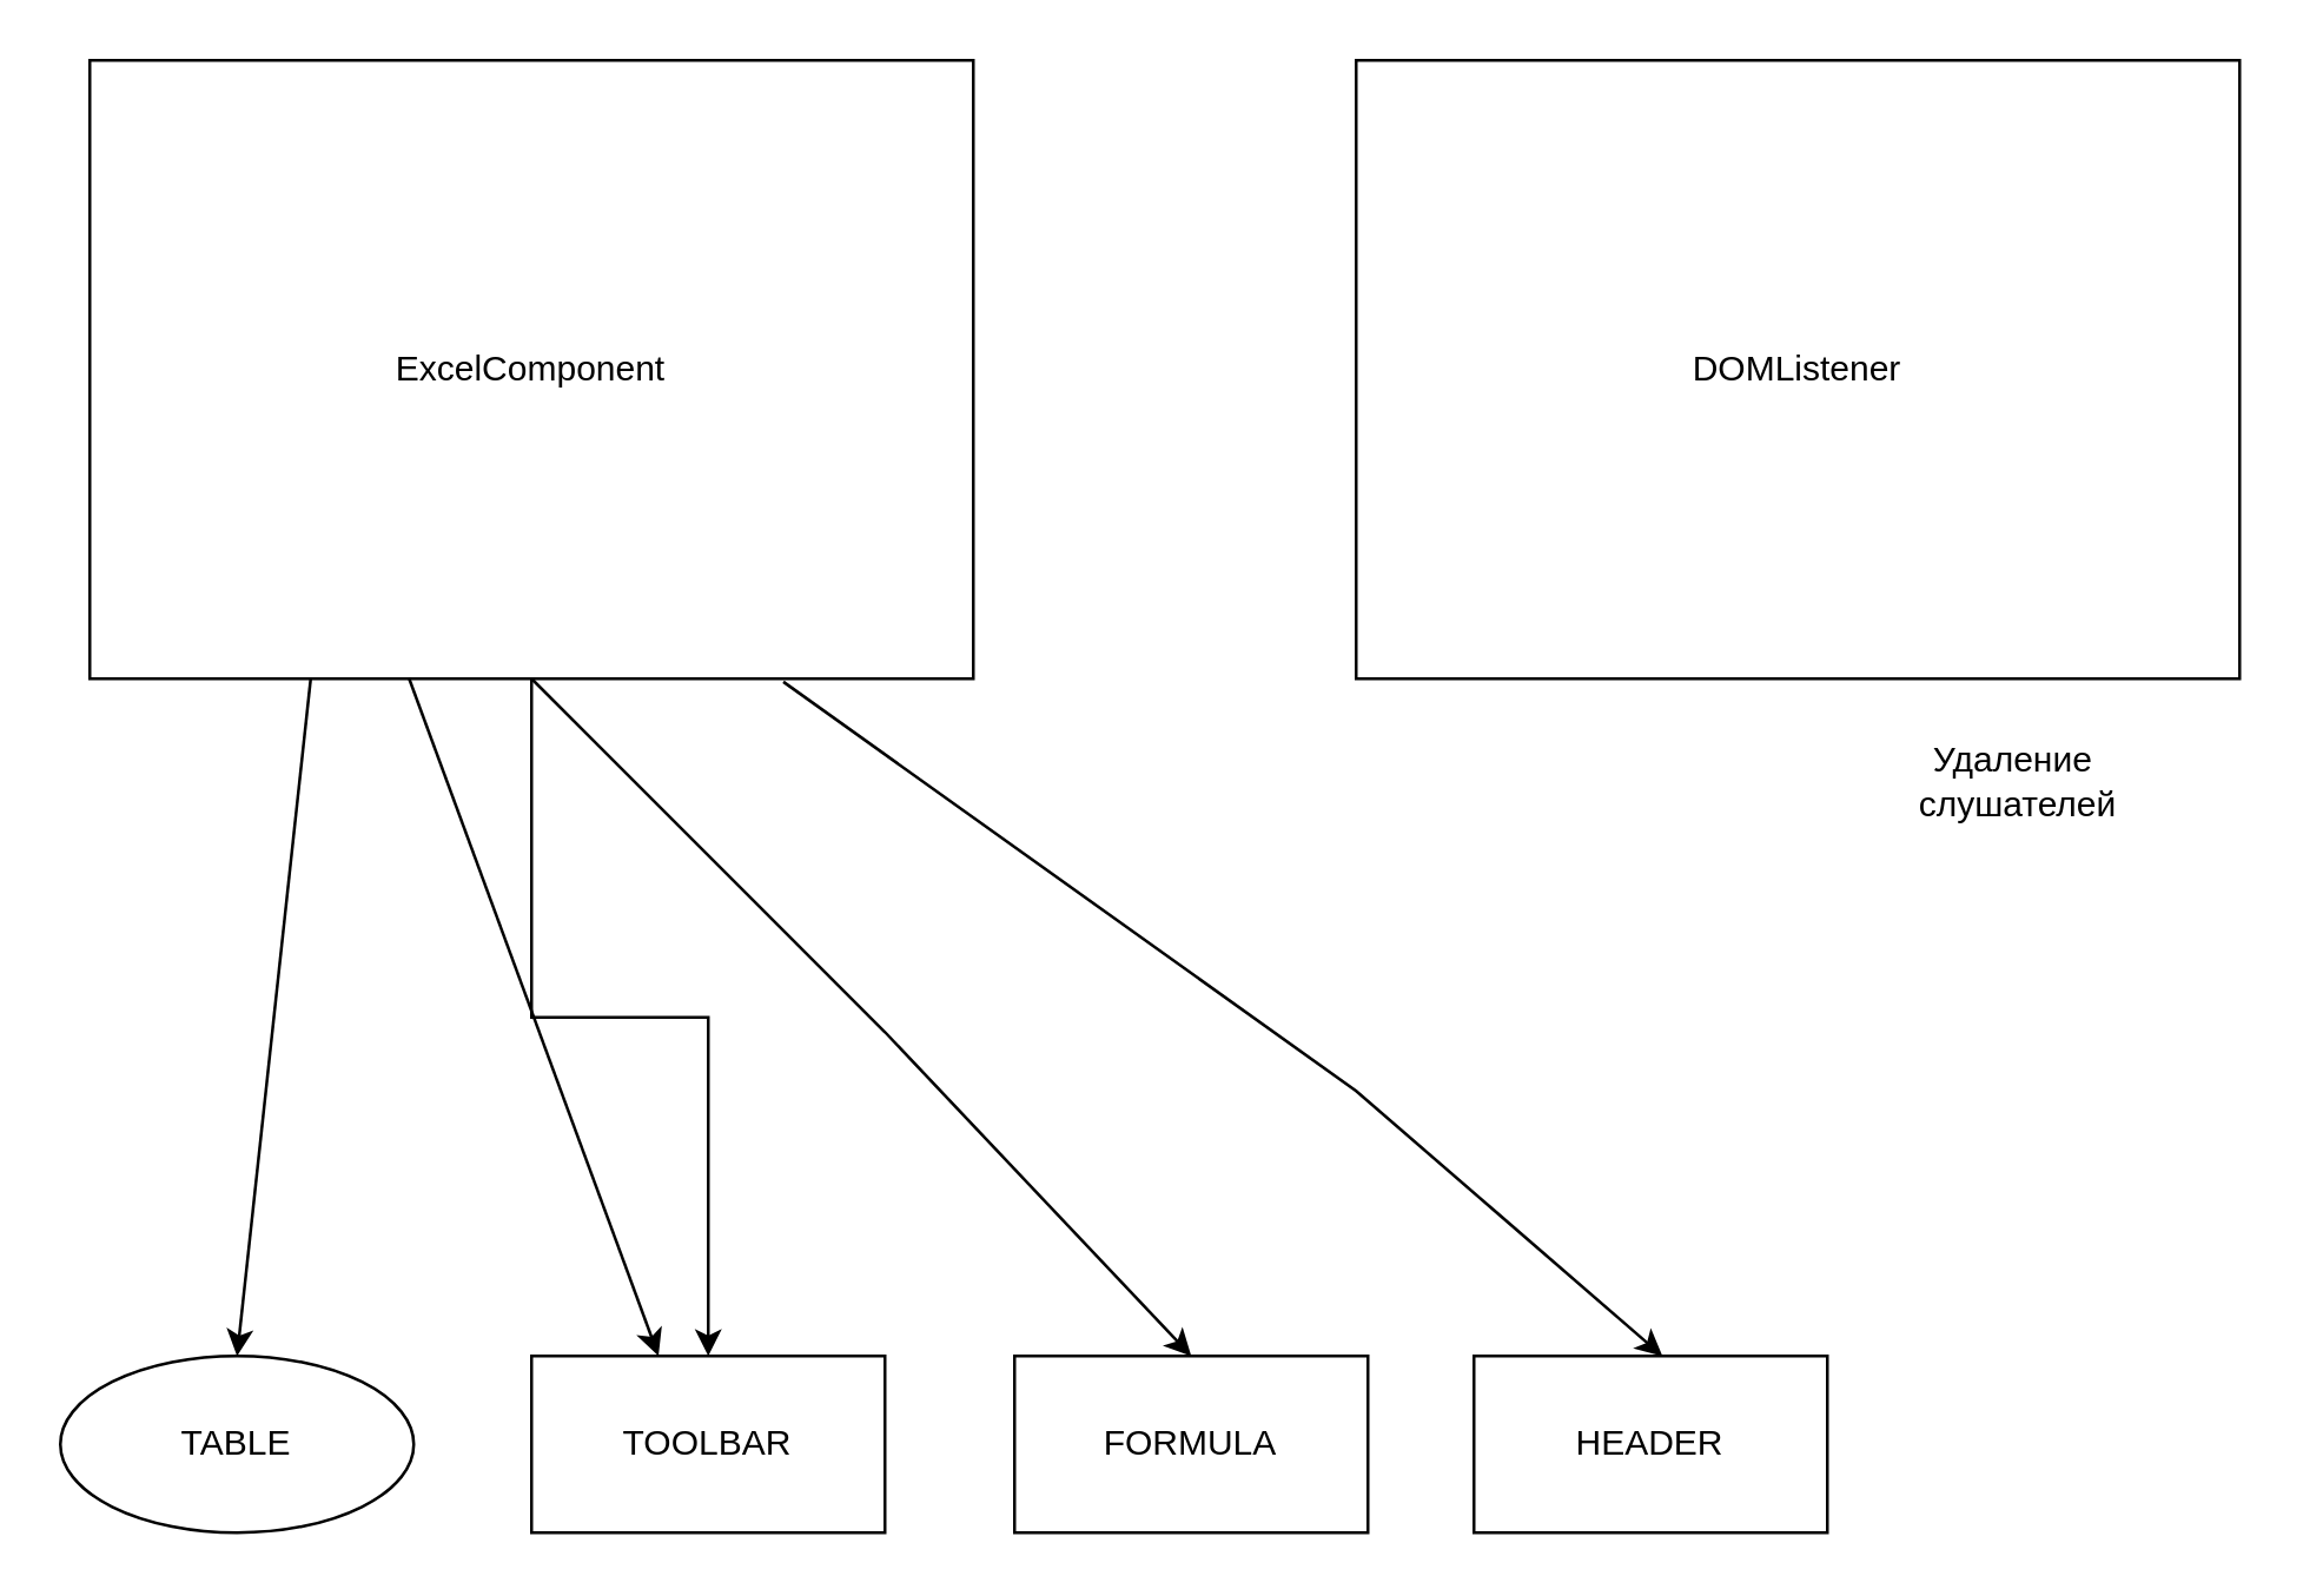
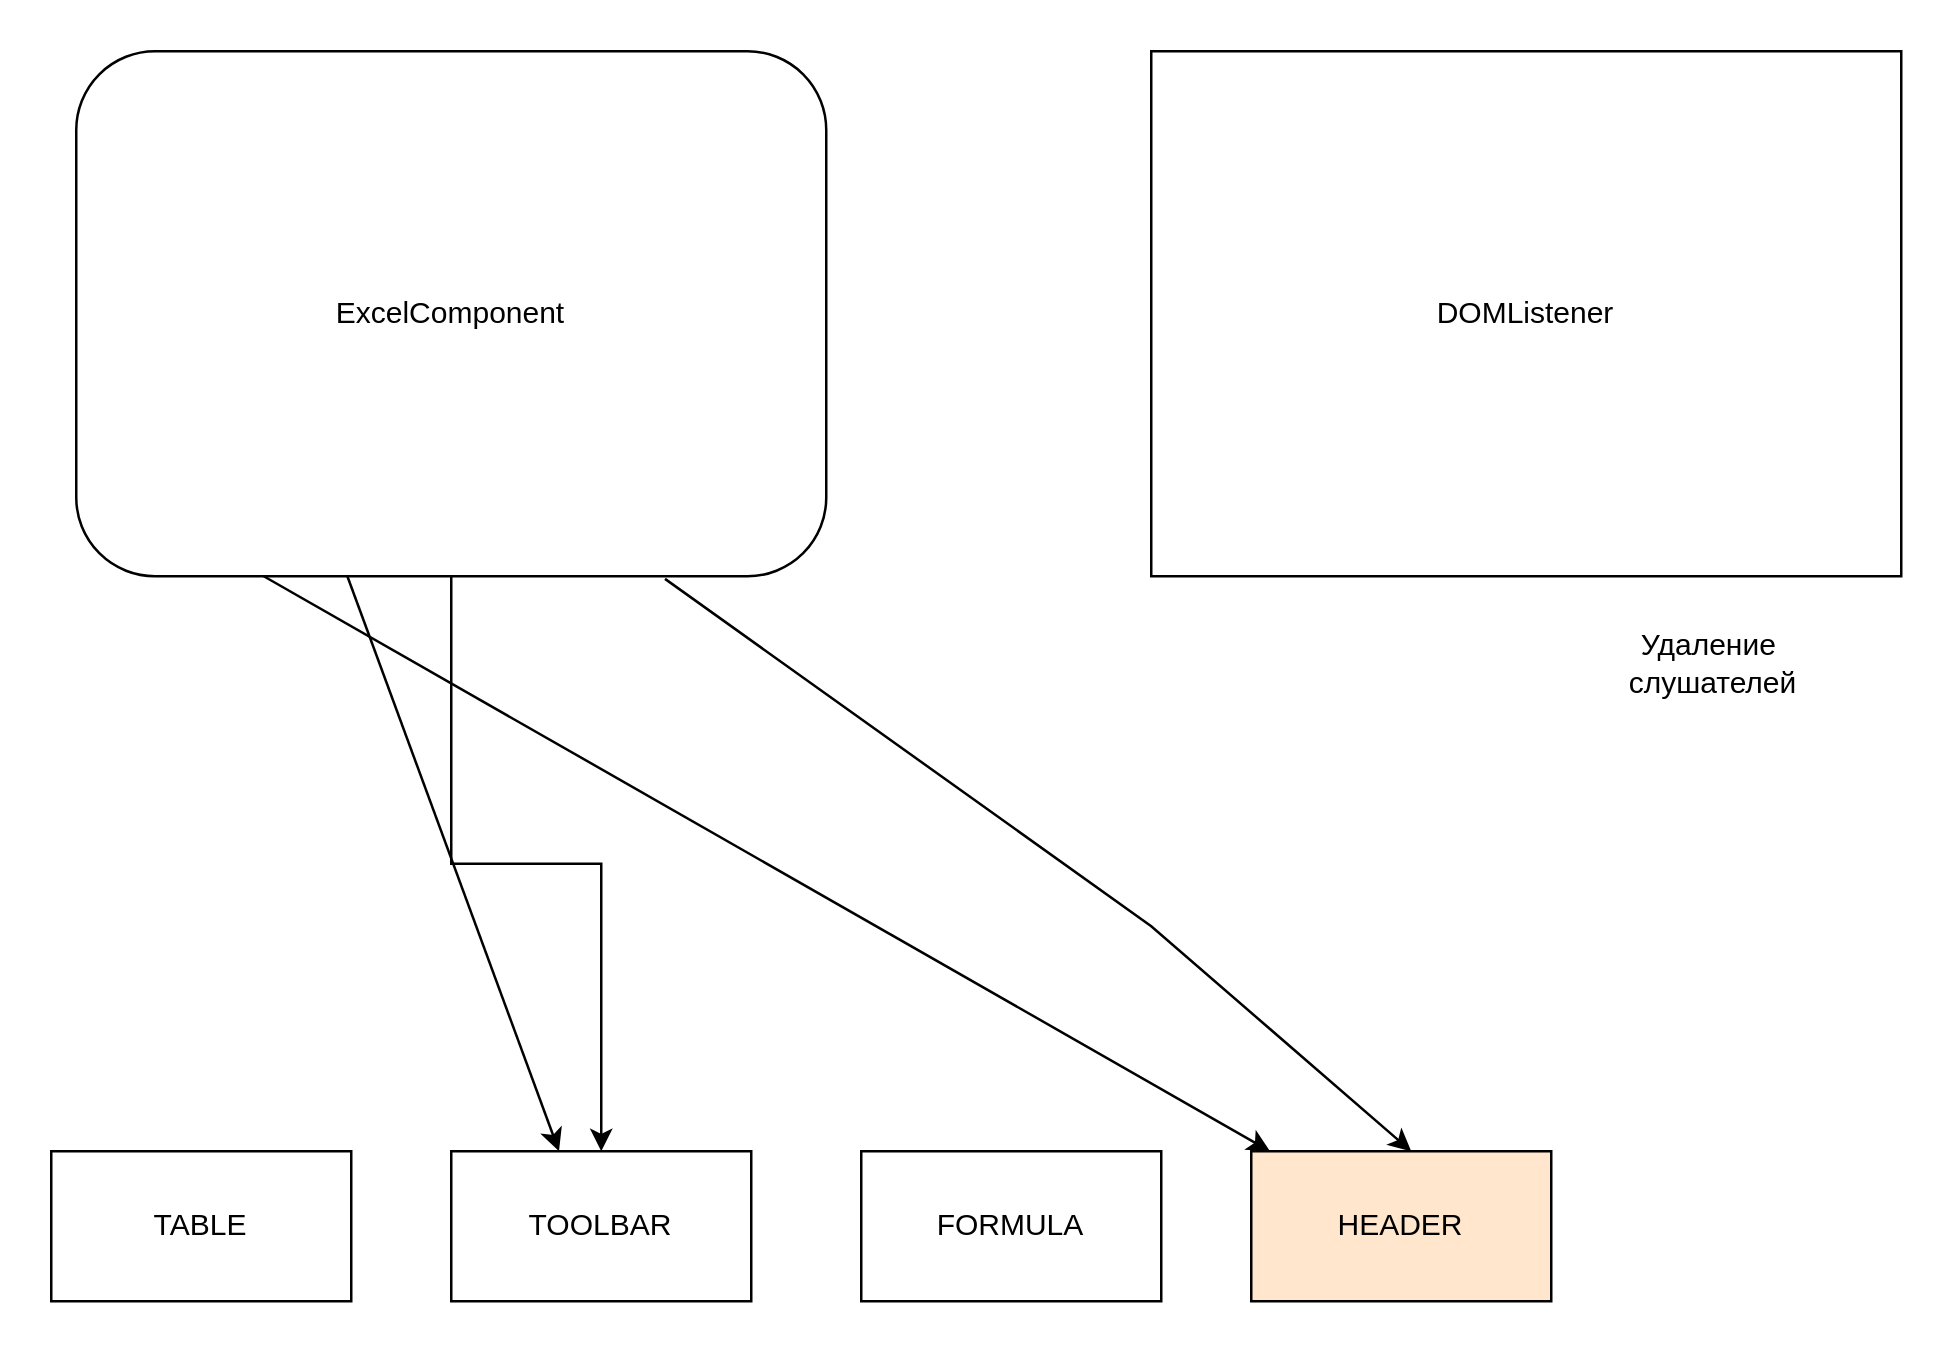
  <mxCell id="0" />
  <mxCell id="1" parent="0" />
- <mxCell id="2" value="HEADER" style="rounded=0;whiteSpace=wrap;html=1;" vertex="1" parent="1"><mxGeometry x="500" y="460" width="120" height="60" as="geometry" /></mxCell>
+ <mxCell id="2" value="HEADER" style="rounded=0;whiteSpace=wrap;html=1;fillColor=#ffe6cc;" vertex="1" parent="1"><mxGeometry x="500" y="460" width="120" height="60" as="geometry" /></mxCell>
  <mxCell id="3" value="FORMULA" style="rounded=0;whiteSpace=wrap;html=1;" vertex="1" parent="1"><mxGeometry x="344" y="460" width="120" height="60" as="geometry" /></mxCell>
  <mxCell id="4" value="TOOLBAR" style="rounded=0;whiteSpace=wrap;html=1;" vertex="1" parent="1"><mxGeometry x="180" y="460" width="120" height="60" as="geometry" /></mxCell>
- <mxCell id="5" value="TABLE" style="ellipse;whiteSpace=wrap;html=1;" vertex="1" parent="1"><mxGeometry x="20" y="460" width="120" height="60" as="geometry" /></mxCell>
+ <mxCell id="5" value="TABLE" style="rounded=0;whiteSpace=wrap;html=1;" vertex="1" parent="1"><mxGeometry x="20" y="460" width="120" height="60" as="geometry" /></mxCell>
  <mxCell id="6" value="DOMListener" style="rounded=0;whiteSpace=wrap;html=1;" vertex="1" parent="1"><mxGeometry x="460" y="20" width="300" height="210" as="geometry" /></mxCell>
  <mxCell id="7" value="" style="edgeStyle=orthogonalEdgeStyle;rounded=0;orthogonalLoop=1;jettySize=auto;html=1;" edge="1" parent="1" source="8" target="4"><mxGeometry relative="1" as="geometry" /></mxCell>
- <mxCell id="8" value="ExcelComponent" style="rounded=0;whiteSpace=wrap;html=1;" vertex="1" parent="1"><mxGeometry x="30" y="20" width="300" height="210" as="geometry" /></mxCell>
+ <mxCell id="8" value="ExcelComponent" style="whiteSpace=wrap;html=1;rounded=1;" vertex="1" parent="1"><mxGeometry x="30" y="20" width="300" height="210" as="geometry" /></mxCell>
  <mxCell id="9" value="Удаление&amp;nbsp;&lt;br&gt;слушателей" style="text;html=1;strokeColor=none;fillColor=none;align=center;verticalAlign=middle;whiteSpace=wrap;rounded=0;" vertex="1" parent="1"><mxGeometry x="655" y="250" width="60" height="30" as="geometry" /></mxCell>
- <mxCell id="10" value="" style="endArrow=classic;html=1;rounded=0;entryX=0.5;entryY=0;entryDx=0;entryDy=0;exitX=0.25;exitY=1;exitDx=0;exitDy=0;" edge="1" parent="1" source="8" target="5"><mxGeometry width="50" height="50" relative="1" as="geometry"><mxPoint x="90" y="400" as="sourcePoint" /><mxPoint x="140" y="350" as="targetPoint" /></mxGeometry></mxCell>
+ <mxCell id="10" value="" style="endArrow=classic;html=1;rounded=0;exitX=0.25;exitY=1;exitDx=0;exitDy=0;" edge="1" parent="1" source="8" target="2"><mxGeometry width="50" height="50" relative="1" as="geometry"><mxPoint x="90" y="400" as="sourcePoint" /><mxPoint x="140" y="350" as="targetPoint" /></mxGeometry></mxCell>
  <mxCell id="11" value="" style="endArrow=classic;html=1;rounded=0;entryX=0.5;entryY=0;entryDx=0;entryDy=0;exitX=0.361;exitY=0.998;exitDx=0;exitDy=0;exitPerimeter=0;" edge="1" parent="1" source="8"><mxGeometry width="50" height="50" relative="1" as="geometry"><mxPoint x="180" y="232.94" as="sourcePoint" /><mxPoint x="223.1" y="460" as="targetPoint" /></mxGeometry></mxCell>
- <mxCell id="12" value="" style="endArrow=classic;html=1;rounded=0;entryX=0.5;entryY=0;entryDx=0;entryDy=0;exitX=0.5;exitY=1;exitDx=0;exitDy=0;" edge="1" parent="1" source="8" target="3"><mxGeometry width="50" height="50" relative="1" as="geometry"><mxPoint x="115" y="240" as="sourcePoint" /><mxPoint x="233.1" y="470" as="targetPoint" /><Array as="points"><mxPoint x="300" y="350" /></Array></mxGeometry></mxCell>
  <mxCell id="13" value="" style="endArrow=classic;html=1;rounded=0;entryX=0.5;entryY=0;entryDx=0;entryDy=0;exitX=0.785;exitY=1.005;exitDx=0;exitDy=0;exitPerimeter=0;" edge="1" parent="1" source="8"><mxGeometry width="50" height="50" relative="1" as="geometry"><mxPoint x="340" y="230" as="sourcePoint" /><mxPoint x="564" y="460" as="targetPoint" /><Array as="points"><mxPoint x="460" y="370" /></Array></mxGeometry></mxCell>
